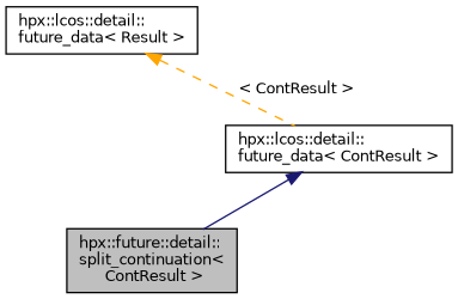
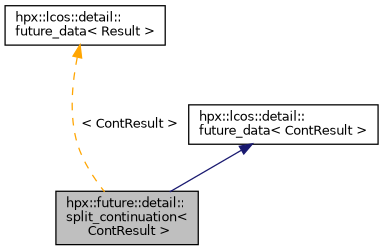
  digraph {
    node [color=black fillcolor=white fontname=Helvetica fontsize=10 shape=record style=filled]
    edge [dir=back fontname=Helvetica fontsize=10 labelfontname=Helvetica labelfontsize=10]
    n1 [fillcolor=grey75 fontcolor=black height=0.2 label="hpx::future::detail::\lsplit_continuation\<\l ContResult \>" width=0.4]
    n2 [height=0.2 label="hpx::lcos::detail::\lfuture_data\< ContResult \>" width=0.4]
    n3 [height=0.2 label="hpx::lcos::detail::\lfuture_data\< Result \>" width=0.4]
    n2 -> n1 [color=midnightblue style=solid]
-   n3 -> n2 [color=orange label=" \< ContResult \>" style=dashed]
+   n3 -> n1 [color=orange label=" \< ContResult \>" style=dashed]
  }
